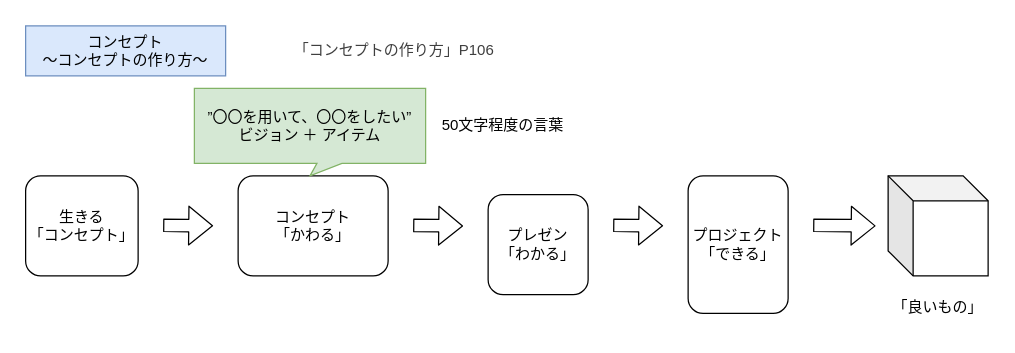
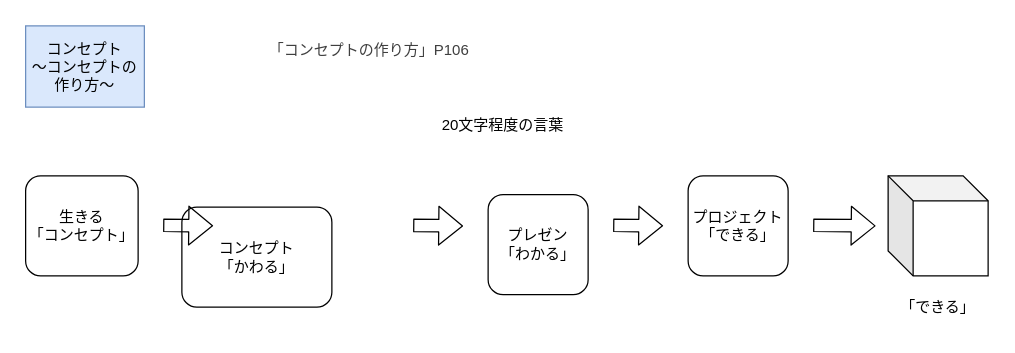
  <mxCell id="0" />
  <mxCell id="1" parent="0" />
- <mxCell id="2" value="コンセプト&lt;div&gt;～コンセプトの作り方～&lt;/div&gt;" style="text;html=1;align=center;verticalAlign=middle;whiteSpace=wrap;rounded=0;fillColor=#dae8fc;strokeColor=#6c8ebf;" parent="1" vertex="1"><mxGeometry x="20" y="20" width="160" height="40" as="geometry" /></mxCell>
- <mxCell id="3" value="コンセプト&lt;div&gt;「かわる」&lt;/div&gt;" style="rounded=1;whiteSpace=wrap;html=1;" parent="1" vertex="1"><mxGeometry x="190" y="140" width="120" height="80" as="geometry" /></mxCell>
+ <mxCell id="2" value="コンセプト&lt;div&gt;～コンセプトの作り方～&lt;/div&gt;" style="text;html=1;align=center;verticalAlign=middle;whiteSpace=wrap;rounded=0;fillColor=#dae8fc;strokeColor=#6c8ebf;" parent="1" vertex="1"><mxGeometry x="20" y="20" width="95" height="65" as="geometry" /></mxCell>
+ <mxCell id="3" value="コンセプト&lt;div&gt;「かわる」&lt;/div&gt;" style="rounded=1;whiteSpace=wrap;html=1;" parent="1" vertex="1"><mxGeometry x="145" y="165" width="120" height="80" as="geometry" /></mxCell>
  <mxCell id="4" value="" style="shape=flexArrow;endArrow=classic;html=1;" parent="1" edge="1"><mxGeometry width="50" height="50" relative="1" as="geometry"><mxPoint x="130" y="179.5" as="sourcePoint" /><mxPoint x="170" y="179.92" as="targetPoint" /></mxGeometry></mxCell>
  <mxCell id="5" value="生きる&lt;div&gt;「コンセプト」&lt;/div&gt;" style="rounded=1;whiteSpace=wrap;html=1;" parent="1" vertex="1"><mxGeometry x="20" y="140" width="90" height="80" as="geometry" /></mxCell>
  <mxCell id="6" value="プレゼン&lt;div&gt;「わかる」&lt;/div&gt;" style="rounded=1;whiteSpace=wrap;html=1;" vertex="1" parent="1"><mxGeometry x="390" y="155" width="80" height="80" as="geometry" /></mxCell>
  <mxCell id="7" value="" style="shape=flexArrow;endArrow=classic;html=1;" edge="1" parent="1"><mxGeometry width="50" height="50" relative="1" as="geometry"><mxPoint x="330" y="179.66" as="sourcePoint" /><mxPoint x="370" y="180.08" as="targetPoint" /></mxGeometry></mxCell>
- <mxCell id="8" value="プロジェクト&lt;div&gt;「できる」&lt;/div&gt;" style="rounded=1;whiteSpace=wrap;html=1;" vertex="1" parent="1"><mxGeometry x="550" y="140" width="80" height="110" as="geometry" /></mxCell>
+ <mxCell id="8" value="プロジェクト&lt;div&gt;「できる」&lt;/div&gt;" style="rounded=1;whiteSpace=wrap;html=1;" vertex="1" parent="1"><mxGeometry x="550" y="140" width="80" height="80" as="geometry" /></mxCell>
  <mxCell id="9" value="" style="shape=flexArrow;endArrow=classic;html=1;" edge="1" parent="1"><mxGeometry width="50" height="50" relative="1" as="geometry"><mxPoint x="490" y="179.5" as="sourcePoint" /><mxPoint x="530" y="179.92" as="targetPoint" /></mxGeometry></mxCell>
  <mxCell id="10" value="" style="shape=flexArrow;endArrow=classic;html=1;" edge="1" parent="1"><mxGeometry width="50" height="50" relative="1" as="geometry"><mxPoint x="650" y="179.5" as="sourcePoint" /><mxPoint x="700" y="180" as="targetPoint" /></mxGeometry></mxCell>
  <mxCell id="11" value="" style="shape=cube;whiteSpace=wrap;html=1;boundedLbl=1;backgroundOutline=1;darkOpacity=0.05;darkOpacity2=0.1;" vertex="1" parent="1"><mxGeometry x="710" y="140" width="80" height="80" as="geometry" /></mxCell>
- <mxCell id="12" value="「良いもの」" style="text;html=1;align=center;verticalAlign=middle;whiteSpace=wrap;rounded=0;" vertex="1" parent="1"><mxGeometry x="710" y="230" width="80" height="30" as="geometry" /></mxCell>
- <mxCell id="13" value="&lt;span style=&quot;color: rgb(0, 0, 0);&quot;&gt;”〇〇を用いて、〇〇をしたい”&lt;/span&gt;&lt;div&gt;&lt;span style=&quot;color: rgb(0, 0, 0);&quot;&gt;ビジョン ＋ アイテム&lt;/span&gt;&lt;/div&gt;" style="shape=callout;whiteSpace=wrap;html=1;perimeter=calloutPerimeter;size=10;position=0.53;fillColor=#d5e8d4;strokeColor=#82b366;" vertex="1" parent="1"><mxGeometry x="155" y="70" width="185" height="70" as="geometry" /></mxCell>
- <mxCell id="14" value="50文字程度の言葉" style="text;html=1;align=center;verticalAlign=middle;whiteSpace=wrap;rounded=0;" vertex="1" parent="1"><mxGeometry x="344" y="80" width="116" height="40" as="geometry" /></mxCell>
- <mxCell id="15" value="&lt;span style=&quot;color: rgb(63, 63, 63);&quot;&gt;「コンセプトの作り方」P106&lt;/span&gt;" style="text;html=1;align=center;verticalAlign=middle;whiteSpace=wrap;rounded=0;" vertex="1" parent="1"><mxGeometry x="230" y="25" width="170" height="30" as="geometry" /></mxCell>
+ <mxCell id="12" value="「できる」" style="text;html=1;align=center;verticalAlign=middle;whiteSpace=wrap;rounded=0;" vertex="1" parent="1"><mxGeometry x="710" y="230" width="80" height="30" as="geometry" /></mxCell>
+ <mxCell id="14" value="20文字程度の言葉" style="text;html=1;align=center;verticalAlign=middle;whiteSpace=wrap;rounded=0;" vertex="1" parent="1"><mxGeometry x="344" y="80" width="116" height="40" as="geometry" /></mxCell>
+ <mxCell id="15" value="&lt;span style=&quot;color: rgb(63, 63, 63);&quot;&gt;「コンセプトの作り方」P106&lt;/span&gt;" style="text;html=1;align=center;verticalAlign=middle;whiteSpace=wrap;rounded=0;" vertex="1" parent="1"><mxGeometry x="210" y="25" width="170" height="30" as="geometry" /></mxCell>
